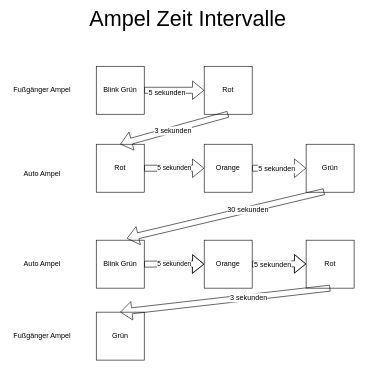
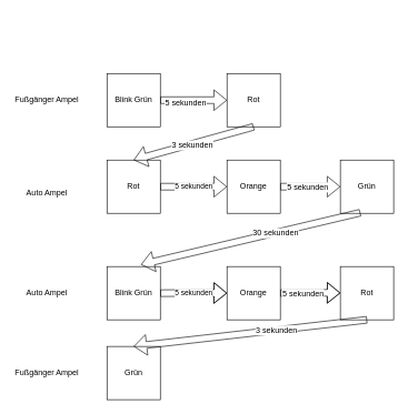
  <mxCell id="0" />
  <mxCell id="1" parent="0" />
  <mxCell id="2" value="Blink Grün" style="whiteSpace=wrap;html=1;aspect=fixed;" vertex="1" parent="1"><mxGeometry x="160" y="110" width="80" height="80" as="geometry" /></mxCell>
  <mxCell id="3" value="Fußgänger Ampel" style="text;html=1;strokeColor=none;fillColor=none;align=center;verticalAlign=middle;whiteSpace=wrap;rounded=0;" vertex="1" parent="1"><mxGeometry x="20" y="140" width="100" height="20" as="geometry" /></mxCell>
  <mxCell id="4" value="Auto Ampel" style="text;html=1;strokeColor=none;fillColor=none;align=center;verticalAlign=middle;whiteSpace=wrap;rounded=0;" vertex="1" parent="1"><mxGeometry x="20" y="280" width="100" height="20" as="geometry" /></mxCell>
  <mxCell id="5" value="Rot" style="whiteSpace=wrap;html=1;aspect=fixed;" vertex="1" parent="1"><mxGeometry x="340" y="110" width="80" height="80" as="geometry" /></mxCell>
  <mxCell id="6" value="Rot" style="whiteSpace=wrap;html=1;aspect=fixed;" vertex="1" parent="1"><mxGeometry x="160" y="240" width="80" height="80" as="geometry" /></mxCell>
  <mxCell id="7" value="Orange" style="whiteSpace=wrap;html=1;aspect=fixed;" vertex="1" parent="1"><mxGeometry x="340" y="240" width="80" height="80" as="geometry" /></mxCell>
  <mxCell id="8" value="Grün" style="whiteSpace=wrap;html=1;aspect=fixed;" vertex="1" parent="1"><mxGeometry x="510" y="240" width="80" height="80" as="geometry" /></mxCell>
  <mxCell id="9" value="" style="shape=flexArrow;endArrow=classic;html=1;exitX=1;exitY=0.5;exitDx=0;exitDy=0;entryX=0;entryY=0.5;entryDx=0;entryDy=0;" edge="1" parent="1" source="2" target="5"><mxGeometry width="50" height="50" relative="1" as="geometry"><mxPoint x="20" y="390" as="sourcePoint" /><mxPoint x="70" y="340" as="targetPoint" /></mxGeometry></mxCell>
  <mxCell id="10" value="5 sekunden" style="text;html=1;align=center;verticalAlign=middle;resizable=0;points=[];labelBackgroundColor=#ffffff;" vertex="1" connectable="0" parent="9"><mxGeometry x="-0.26" y="-3" relative="1" as="geometry"><mxPoint as="offset" /></mxGeometry></mxCell>
  <mxCell id="11" value="" style="shape=flexArrow;endArrow=classic;html=1;exitX=0.5;exitY=1;exitDx=0;exitDy=0;entryX=0.5;entryY=0;entryDx=0;entryDy=0;" edge="1" parent="1" source="5" target="6"><mxGeometry width="50" height="50" relative="1" as="geometry"><mxPoint x="20" y="390" as="sourcePoint" /><mxPoint x="70" y="340" as="targetPoint" /></mxGeometry></mxCell>
  <mxCell id="12" value="3 sekunden" style="text;html=1;align=center;verticalAlign=middle;resizable=0;points=[];labelBackgroundColor=#ffffff;" vertex="1" connectable="0" parent="11"><mxGeometry x="0.04" y="2" relative="1" as="geometry"><mxPoint as="offset" /></mxGeometry></mxCell>
  <mxCell id="13" value="5 sekunden" style="shape=flexArrow;endArrow=classic;html=1;exitX=1;exitY=0.5;exitDx=0;exitDy=0;" edge="1" parent="1" source="6" target="7"><mxGeometry width="50" height="50" relative="1" as="geometry"><mxPoint x="250" y="280" as="sourcePoint" /><mxPoint x="350" y="280" as="targetPoint" /><Array as="points" /></mxGeometry></mxCell>
  <mxCell id="14" value="" style="shape=flexArrow;endArrow=classic;html=1;exitX=1;exitY=0.5;exitDx=0;exitDy=0;entryX=0;entryY=0.5;entryDx=0;entryDy=0;" edge="1" parent="1" source="7" target="8"><mxGeometry width="50" height="50" relative="1" as="geometry"><mxPoint x="20" y="390" as="sourcePoint" /><mxPoint x="70" y="340" as="targetPoint" /></mxGeometry></mxCell>
  <mxCell id="15" value="5 sekunden" style="text;html=1;align=center;verticalAlign=middle;resizable=0;points=[];labelBackgroundColor=#ffffff;" vertex="1" connectable="0" parent="14"><mxGeometry x="-0.4" relative="1" as="geometry"><mxPoint x="13" as="offset" /></mxGeometry></mxCell>
  <mxCell id="16" value="Blink Grün" style="whiteSpace=wrap;html=1;aspect=fixed;" vertex="1" parent="1"><mxGeometry x="160" y="400" width="80" height="80" as="geometry" /></mxCell>
  <mxCell id="17" value="Orange" style="whiteSpace=wrap;html=1;aspect=fixed;" vertex="1" parent="1"><mxGeometry x="340" y="400" width="80" height="80" as="geometry" /></mxCell>
  <mxCell id="18" value="Rot" style="whiteSpace=wrap;html=1;aspect=fixed;" vertex="1" parent="1"><mxGeometry x="510" y="400" width="80" height="80" as="geometry" /></mxCell>
  <mxCell id="19" value="5 sekunden" style="shape=flexArrow;endArrow=classic;html=1;exitX=1;exitY=0.5;exitDx=0;exitDy=0;entryX=0;entryY=0.5;entryDx=0;entryDy=0;" edge="1" parent="1" source="16" target="17"><mxGeometry width="50" height="50" relative="1" as="geometry"><mxPoint x="250" y="439.5" as="sourcePoint" /><mxPoint x="330" y="440" as="targetPoint" /><Array as="points"><mxPoint x="300" y="439.5" /></Array></mxGeometry></mxCell>
  <mxCell id="20" value="" style="shape=flexArrow;endArrow=classic;html=1;" edge="1" parent="1" source="17" target="18"><mxGeometry width="50" height="50" relative="1" as="geometry"><mxPoint x="430" y="440" as="sourcePoint" /><mxPoint x="530" y="440" as="targetPoint" /><Array as="points"><mxPoint x="490" y="439.5" /></Array></mxGeometry></mxCell>
  <mxCell id="21" value="5 sekunden" style="text;html=1;align=center;verticalAlign=middle;resizable=0;points=[];labelBackgroundColor=#ffffff;" vertex="1" connectable="0" parent="20"><mxGeometry x="-0.244" y="2" relative="1" as="geometry"><mxPoint y="2.34" as="offset" /></mxGeometry></mxCell>
  <mxCell id="22" value="Auto Ampel" style="text;html=1;strokeColor=none;fillColor=none;align=center;verticalAlign=middle;whiteSpace=wrap;rounded=0;" vertex="1" parent="1"><mxGeometry x="20" y="430" width="100" height="20" as="geometry" /></mxCell>
  <mxCell id="23" value="Fußgänger Ampel" style="text;html=1;strokeColor=none;fillColor=none;align=center;verticalAlign=middle;whiteSpace=wrap;rounded=0;" vertex="1" parent="1"><mxGeometry x="20" y="550" width="100" height="20" as="geometry" /></mxCell>
  <mxCell id="24" value="Grün" style="whiteSpace=wrap;html=1;aspect=fixed;" vertex="1" parent="1"><mxGeometry x="160" y="520" width="80" height="80" as="geometry" /></mxCell>
- <mxCell id="25" value="&lt;font style=&quot;font-size: 36px&quot;&gt;Ampel Zeit Intervalle&lt;/font&gt;" style="text;html=1;strokeColor=none;fillColor=none;align=center;verticalAlign=middle;whiteSpace=wrap;rounded=0;" vertex="1" parent="1"><mxGeometry x="143" y="20" width="340" height="20" as="geometry" /></mxCell>
  <mxCell id="26" value="" style="shape=flexArrow;endArrow=classic;html=1;entryX=0.638;entryY=-0.037;entryDx=0;entryDy=0;entryPerimeter=0;exitX=0.375;exitY=0.988;exitDx=0;exitDy=0;exitPerimeter=0;" edge="1" parent="1" source="8" target="16"><mxGeometry width="50" height="50" relative="1" as="geometry"><mxPoint x="10" y="670" as="sourcePoint" /><mxPoint x="60" y="620" as="targetPoint" /></mxGeometry></mxCell>
  <mxCell id="27" value="30 sekunden" style="text;html=1;align=center;verticalAlign=middle;resizable=0;points=[];labelBackgroundColor=#ffffff;" vertex="1" connectable="0" parent="26"><mxGeometry x="-0.228" relative="1" as="geometry"><mxPoint x="-1" as="offset" /></mxGeometry></mxCell>
  <mxCell id="28" value="" style="shape=flexArrow;endArrow=classic;html=1;entryX=0.5;entryY=0;entryDx=0;entryDy=0;exitX=0.5;exitY=1;exitDx=0;exitDy=0;" edge="1" parent="1" source="18" target="24"><mxGeometry width="50" height="50" relative="1" as="geometry"><mxPoint x="628.96" y="530" as="sourcePoint" /><mxPoint x="300" y="608" as="targetPoint" /></mxGeometry></mxCell>
  <mxCell id="29" value="3 sekunden" style="text;html=1;align=center;verticalAlign=middle;resizable=0;points=[];labelBackgroundColor=#ffffff;" vertex="1" connectable="0" parent="28"><mxGeometry x="-0.228" relative="1" as="geometry"><mxPoint x="-1" as="offset" /></mxGeometry></mxCell>
